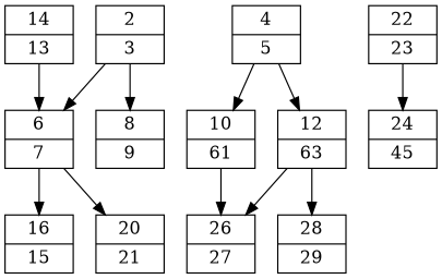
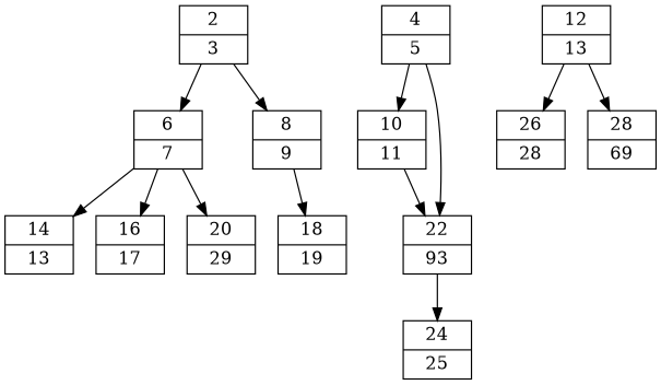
  digraph {
    node [penwidth=1 shape=record]
    n1 [label="{{2}|{3}}"]
    n2 [label="{{6}|{7}}"]
    n3 [label="{{8}|{9}}"]
    n4 [label="{{4}|{5}}"]
-   n5 [label="{{10}|{61}}"]
-   n6 [label="{{12}|{63}}"]
+   n5 [label="{{10}|{11}}"]
+   n6 [label="{{12}|{13}}"]
    n7 [label="{{14}|{13}}"]
-   n8 [label="{{16}|{15}}"]
-   n9 [label="{{20}|{21}}"]
-   n11 [label="{{22}|{23}}"]
-   n12 [label="{{26}|{27}}"]
-   n13 [label="{{28}|{29}}"]
-   n14 [label="{{24}|{45}}"]
+   n8 [label="{{16}|{17}}"]
+   n9 [label="{{20}|{29}}"]
+   n10 [label="{{18}|{19}}"]
+   n11 [label="{{22}|{93}}"]
+   n12 [label="{{26}|{28}}"]
+   n13 [label="{{28}|{69}}"]
+   n14 [label="{{24}|{25}}"]
    n1 -> n2
    n1 -> n3
-   n7 -> n2
+   n2 -> n7
    n2 -> n8
    n2 -> n9
+   n3 -> n10
    n4 -> n5
-   n4 -> n6
-   n5 -> n12
+   n4 -> n11
+   n5 -> n11
    n6 -> n12
    n6 -> n13
    n11 -> n14
  }
